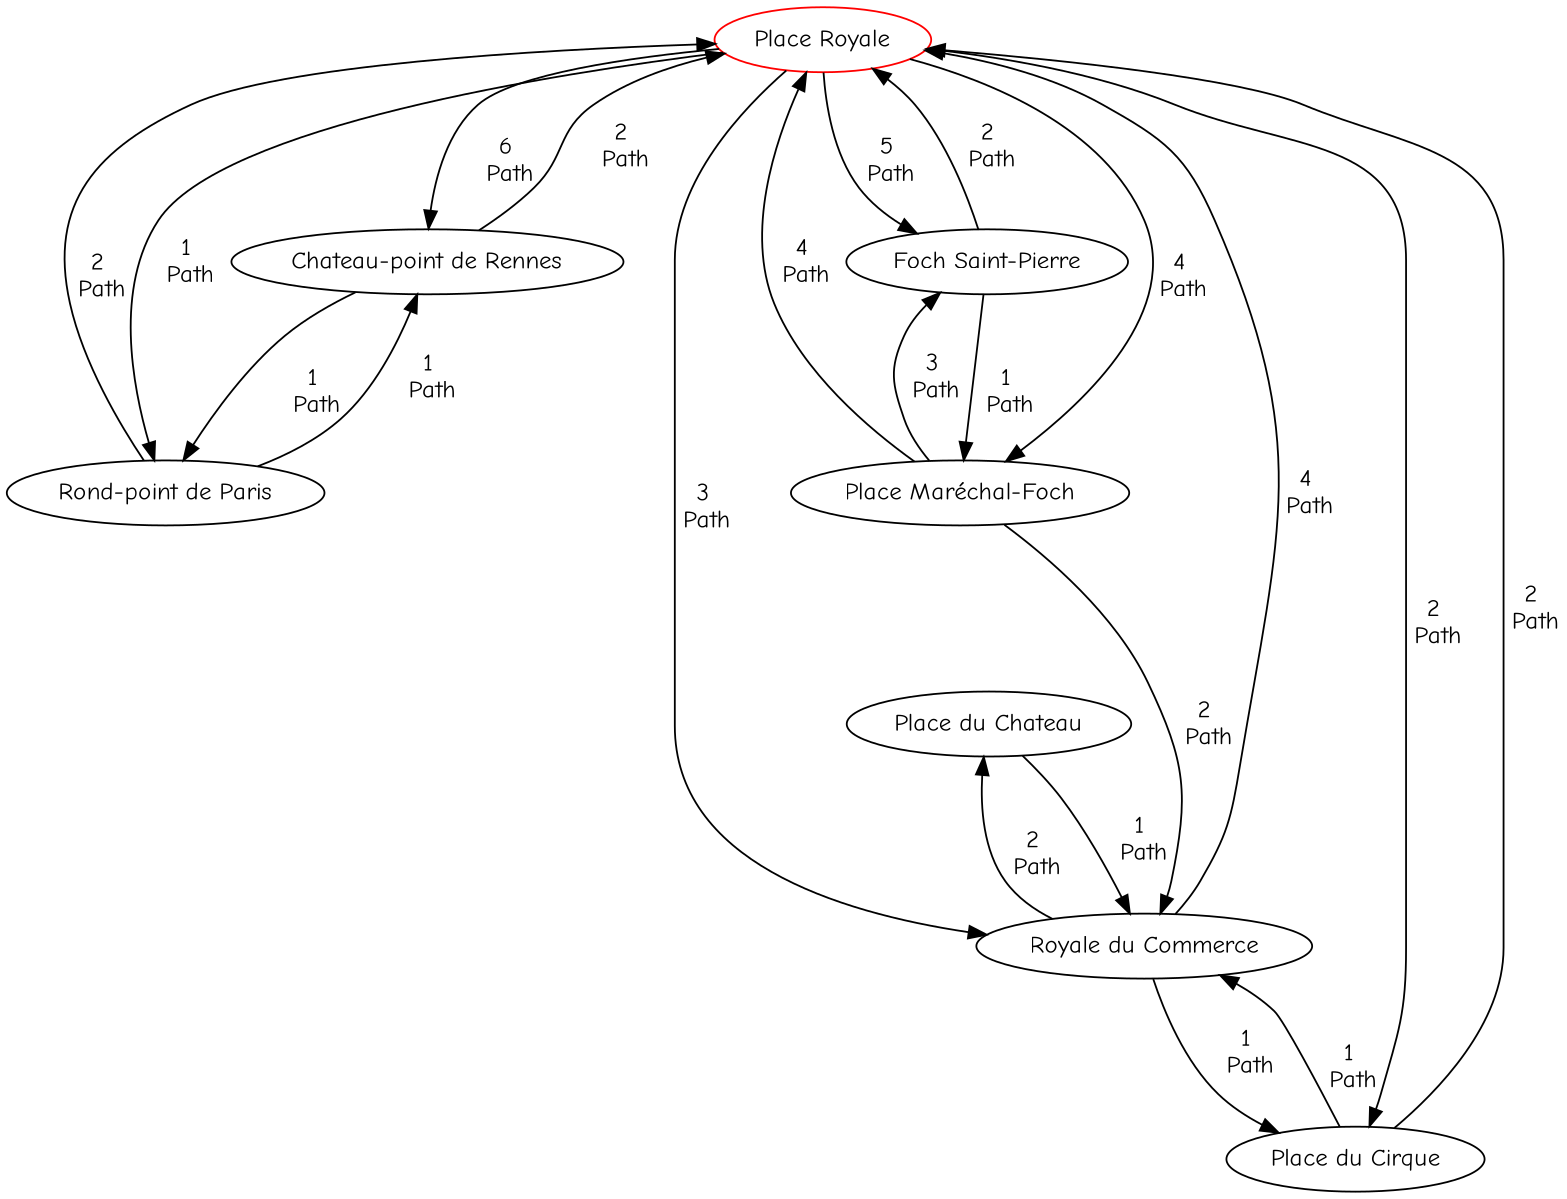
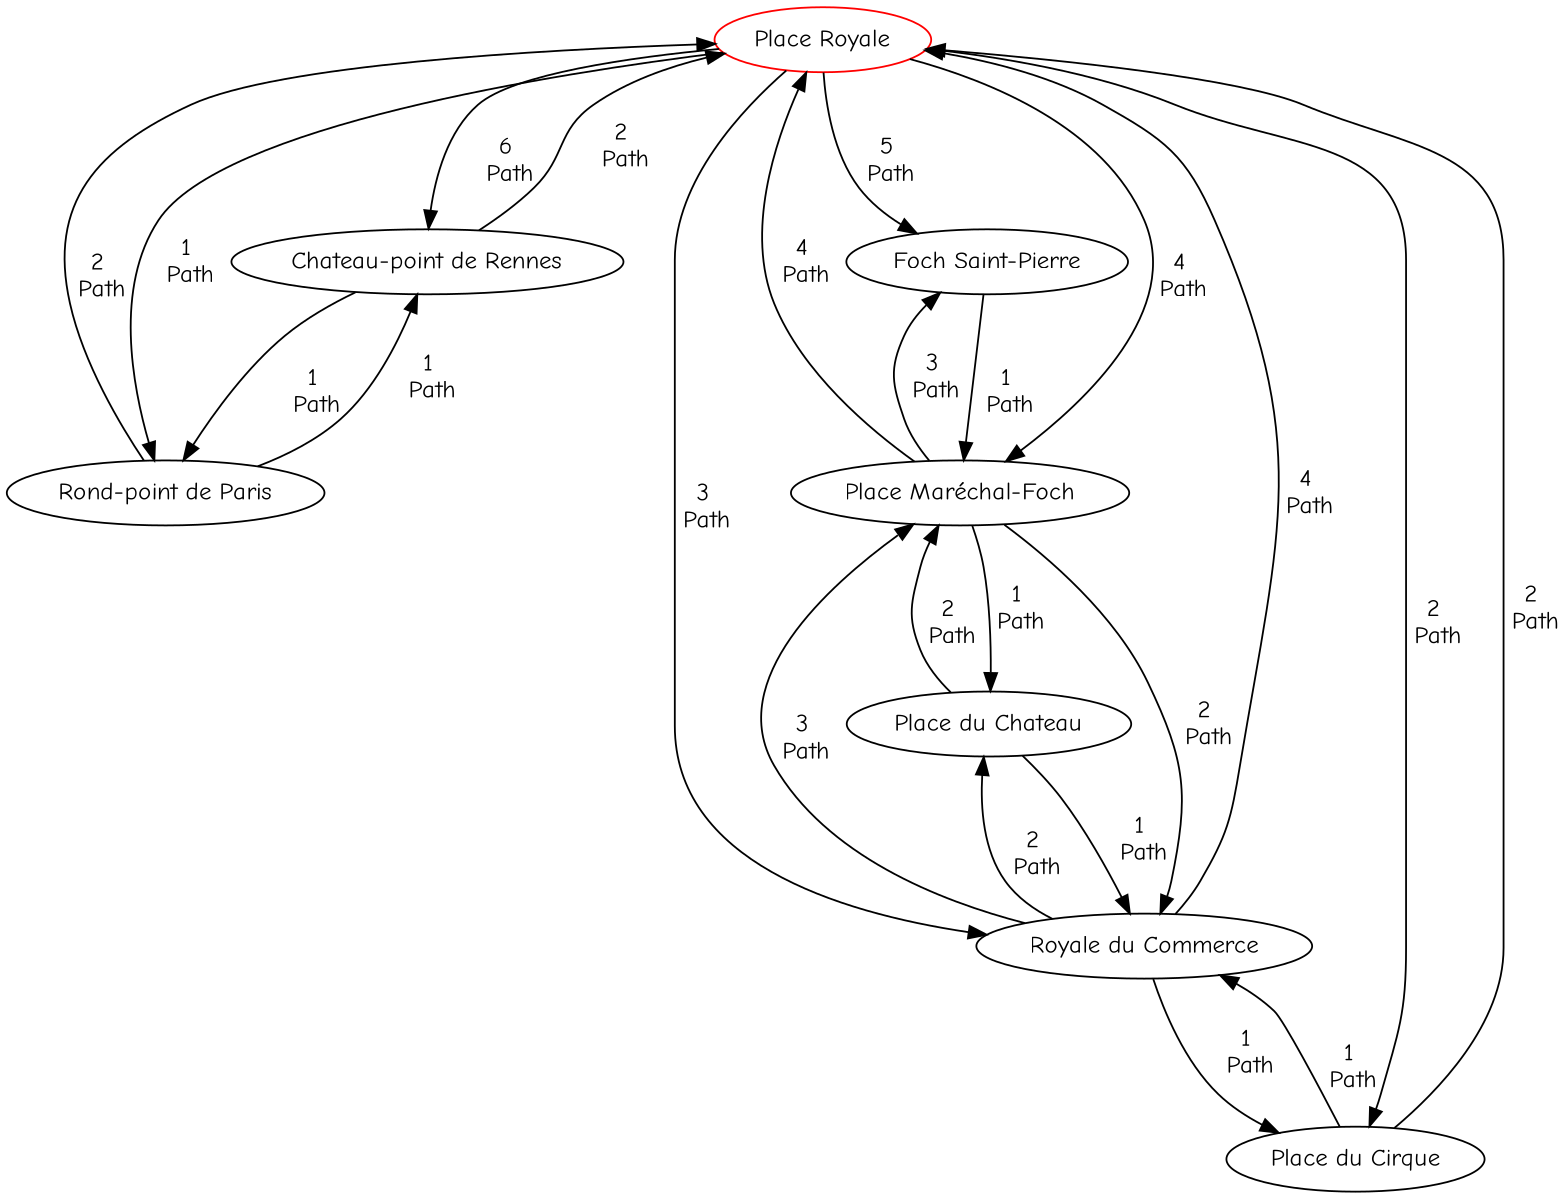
  digraph {
    fontname="Comic Neue"
    node [fontname="Comic Neue"]
    edge [fontname="Comic Neue"]
    n1 [color=red label="Place Royale"]
    n2 [label="Chateau-point de Rennes"]
    n3 [label="Rond-point de Paris"]
    n4 [label="Foch Saint-Pierre"]
    n5 [label="Place Maréchal-Foch"]
    n6 [label="Royale du Commerce"]
    n7 [label="Place du Cirque"]
    n8 [label="Place du Chateau"]
    n1 -> n2 [label="\n6\n Path"]
    n1 -> n3 [label="1\n Path"]
    n1 -> n4 [label="\n5\n Path"]
    n1 -> n5 [label="\n4\n Path"]
    n1 -> n6 [label="\n3\n Path"]
    n1 -> n7 [label="\n2\n Path"]
    n2 -> n1 [label="2\n Path"]
    n2 -> n3 [label="\n1\n Path"]
    n3 -> n1 [label="\n2\n Path"]
    n3 -> n2 [label="1\n Path"]
-   n4 -> n1 [label="2\n Path"]
    n4 -> n5 [label="\n1\n Path"]
    n5 -> n1 [label="4\n Path"]
    n5 -> n4 [label="3\n Path"]
    n5 -> n6 [label="2\n Path"]
+   n5 -> n8 [label="1\n Path"]
    n6 -> n1 [label="4\n Path"]
+   n6 -> n5 [label="\n3\n Path"]
    n6 -> n7 [label="1\n Path"]
    n6 -> n8 [label="\n2\n Path"]
    n7 -> n1 [label="2\n Path"]
    n7 -> n6 [label="\n1\n Path"]
+   n8 -> n5 [label="\n2\n Path"]
    n8 -> n6 [label="1\n Path"]
  }
